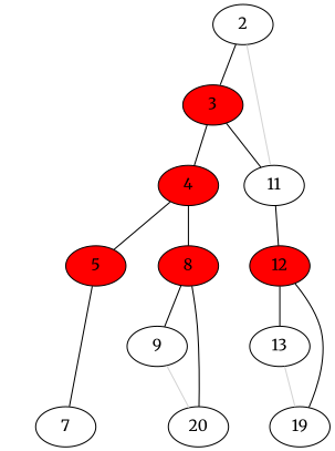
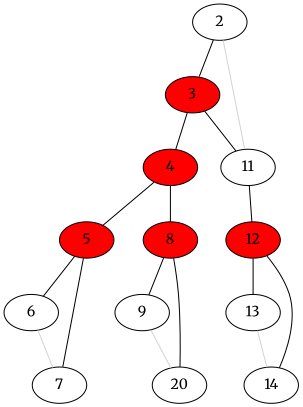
  graph {
    fontname=Merriweather
    node [fontname=Merriweather]
    edge [fontname=Merriweather]
    3 [fillcolor=red style=filled]
    4 [fillcolor=red style=filled]
    11
    5 [fillcolor=red style=filled]
    8 [fillcolor=red style=filled]
    12 [fillcolor=red style=filled]
+   6
    7
    9
    n10 [label=20]
    13
-   14 [label=19]
+   14
    2
    3 -- 4
    3 -- 11
    4 -- 5
    4 -- 8
    11 -- 12
+   5 -- 6
    5 -- 7
    8 -- 9
    8 -- n10
    12 -- 13
    12 -- 14
+   6 -- 7 [color=lightgray]
    9 -- n10 [color=lightgray]
    13 -- 14 [color=lightgray]
    2 -- 3
    2 -- 11 [color=lightgray]
  }
